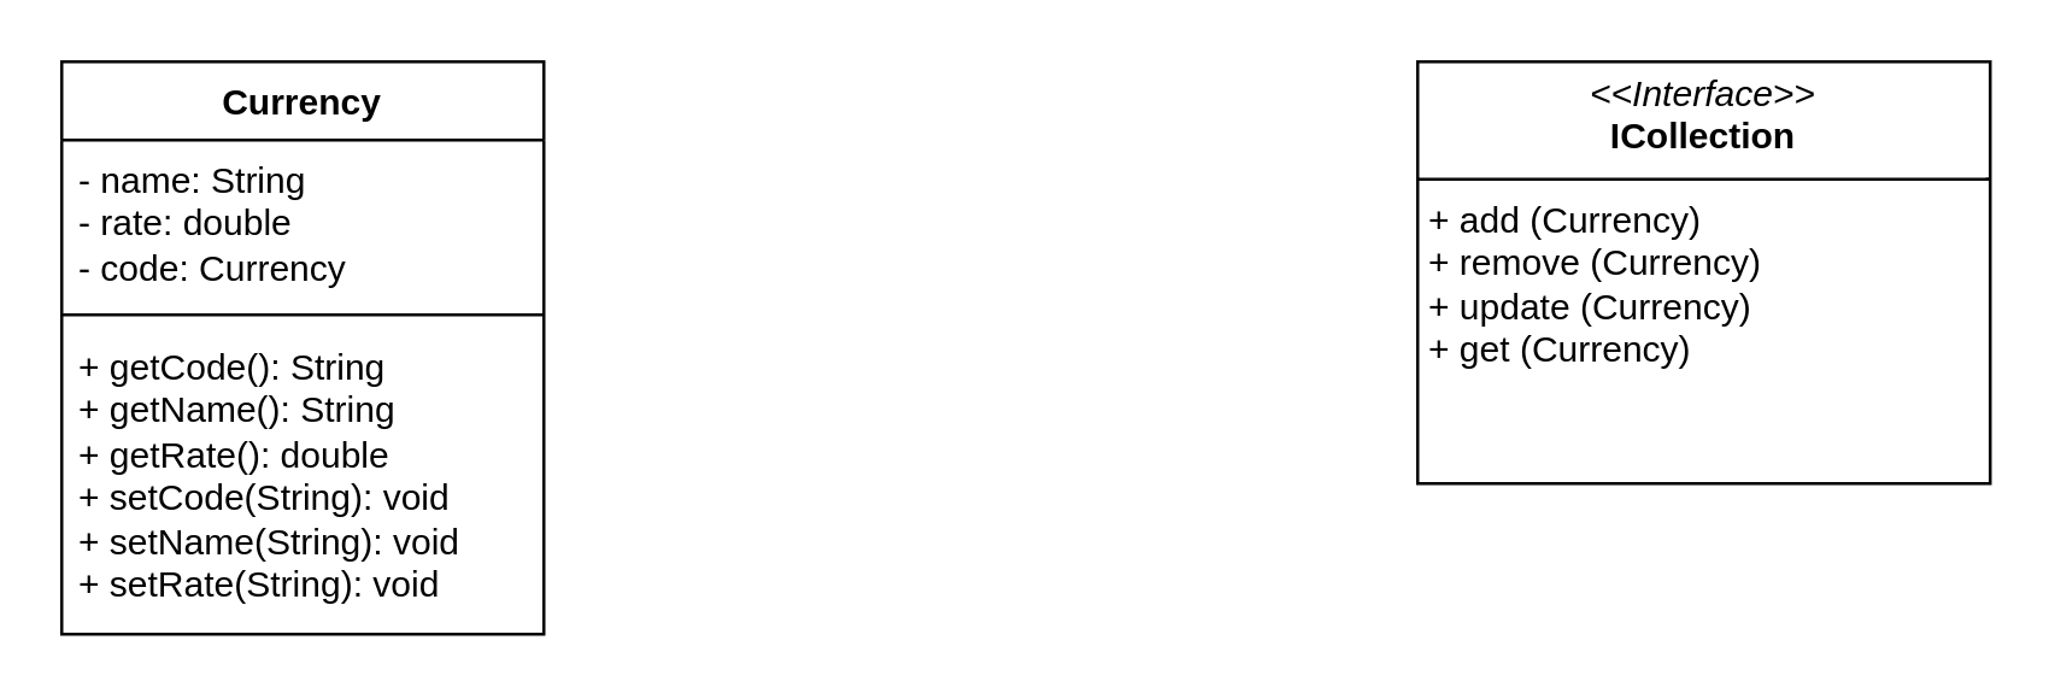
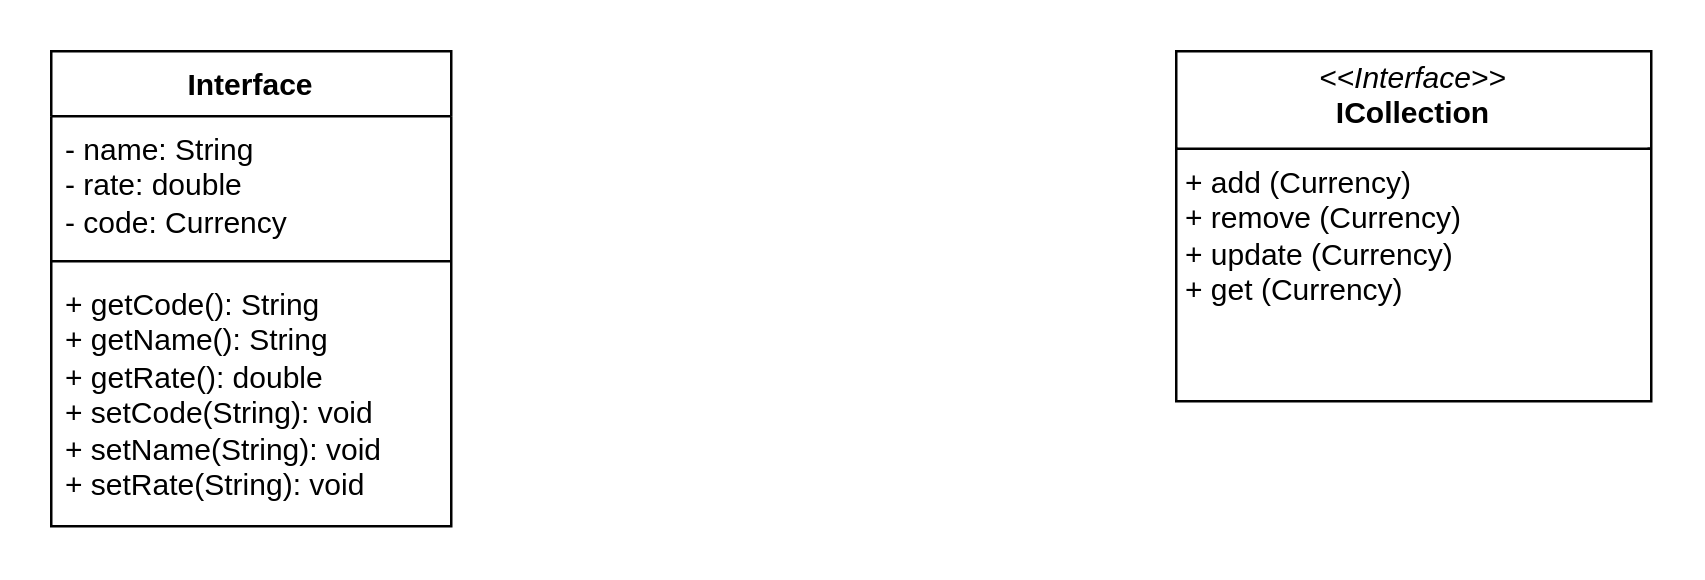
  <mxCell id="0" />
  <mxCell id="1" parent="0" />
  <mxCell id="2" value="&lt;p style=&quot;margin:0px;margin-top:4px;text-align:center;&quot;&gt;&lt;i&gt;&amp;lt;&amp;lt;Interface&amp;gt;&amp;gt;&lt;/i&gt;&lt;br&gt;&lt;b&gt;ICollection&lt;/b&gt;&lt;/p&gt;&lt;hr size=&quot;1&quot; style=&quot;border-style:solid;&quot;&gt;&lt;p style=&quot;margin:0px;margin-left:4px;&quot;&gt;+ add (Currency)&lt;/p&gt;&lt;p style=&quot;margin:0px;margin-left:4px;&quot;&gt;+ remove (Currency)&lt;/p&gt;&lt;p style=&quot;margin:0px;margin-left:4px;&quot;&gt;+ update (Currency)&lt;/p&gt;&lt;p style=&quot;margin:0px;margin-left:4px;&quot;&gt;+ get (Currency)&lt;/p&gt;" style="verticalAlign=top;align=left;overflow=fill;html=1;whiteSpace=wrap;" vertex="1" parent="1"><mxGeometry x="470" y="20" width="190" height="140" as="geometry" /></mxCell>
- <mxCell id="3" value="Currency" style="swimlane;fontStyle=1;align=center;verticalAlign=top;childLayout=stackLayout;horizontal=1;startSize=26;horizontalStack=0;resizeParent=1;resizeParentMax=0;resizeLast=0;collapsible=1;marginBottom=0;whiteSpace=wrap;html=1;" vertex="1" parent="1"><mxGeometry x="20" y="20" width="160" height="190" as="geometry" /></mxCell>
+ <mxCell id="3" value="Interface" style="swimlane;fontStyle=1;align=center;verticalAlign=top;childLayout=stackLayout;horizontal=1;startSize=26;horizontalStack=0;resizeParent=1;resizeParentMax=0;resizeLast=0;collapsible=1;marginBottom=0;whiteSpace=wrap;html=1;" vertex="1" parent="1"><mxGeometry x="20" y="20" width="160" height="190" as="geometry" /></mxCell>
  <mxCell id="4" value="&lt;div&gt;- name: String&lt;/div&gt;&lt;div&gt;- rate: double&lt;/div&gt;&lt;div&gt;- code: Currency&lt;br&gt;&lt;/div&gt;" style="text;strokeColor=none;fillColor=none;align=left;verticalAlign=top;spacingLeft=4;spacingRight=4;overflow=hidden;rotatable=0;points=[[0,0.5],[1,0.5]];portConstraint=eastwest;whiteSpace=wrap;html=1;" vertex="1" parent="3"><mxGeometry y="26" width="160" height="54" as="geometry" /></mxCell>
  <mxCell id="5" value="" style="line;strokeWidth=1;fillColor=none;align=left;verticalAlign=middle;spacingTop=-1;spacingLeft=3;spacingRight=3;rotatable=0;labelPosition=right;points=[];portConstraint=eastwest;strokeColor=inherit;" vertex="1" parent="3"><mxGeometry y="80" width="160" height="8" as="geometry" /></mxCell>
  <mxCell id="6" value="+ getCode(): String&lt;div&gt;+ getName(): String&lt;br&gt;&lt;/div&gt;&lt;div&gt;+ getRate(): double&lt;br&gt;&lt;/div&gt;&lt;div&gt;+ setCode(&lt;span style=&quot;background-color: initial;&quot;&gt;String&lt;/span&gt;&lt;span style=&quot;background-color: initial;&quot;&gt;): void&lt;/span&gt;&lt;/div&gt;&lt;div&gt;+ setName(&lt;span style=&quot;background-color: initial;&quot;&gt;String&lt;/span&gt;&lt;span style=&quot;background-color: initial;&quot;&gt;): void&lt;/span&gt;&lt;span style=&quot;background-color: initial;&quot;&gt;&lt;br&gt;&lt;/span&gt;&lt;/div&gt;&lt;div&gt;+ setRate(&lt;span style=&quot;background-color: initial;&quot;&gt;String&lt;/span&gt;&lt;span style=&quot;background-color: initial;&quot;&gt;): void&lt;/span&gt;&lt;span style=&quot;background-color: initial;&quot;&gt;&lt;br&gt;&lt;/span&gt;&lt;/div&gt;" style="text;strokeColor=none;fillColor=none;align=left;verticalAlign=top;spacingLeft=4;spacingRight=4;overflow=hidden;rotatable=0;points=[[0,0.5],[1,0.5]];portConstraint=eastwest;whiteSpace=wrap;html=1;" vertex="1" parent="3"><mxGeometry y="88" width="160" height="102" as="geometry" /></mxCell>
